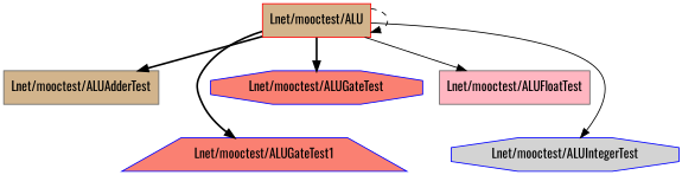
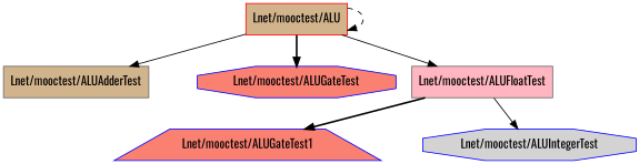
  digraph {
    fontname=Oswald
    node [color=blue fillcolor=tan fontname=Oswald shape=box style=filled]
    edge [fontname=Oswald style=bold]
    "Lnet/mooctest/ALU" [color=red]
    "Lnet/mooctest/ALUAdderTest" [color=gray40]
    n3 [fillcolor=salmon label="Lnet/mooctest/ALUGateTest1" shape=trapezium]
    "Lnet/mooctest/ALUGateTest" [fillcolor=salmon shape=octagon]
    "Lnet/mooctest/ALUFloatTest" [color=gray40 fillcolor=lightpink]
    "Lnet/mooctest/ALUIntegerTest" [fillcolor=lightgrey shape=octagon]
    "Lnet/mooctest/ALU" -> "Lnet/mooctest/ALU" [style=dashed]
-   "Lnet/mooctest/ALU" -> "Lnet/mooctest/ALUAdderTest"
-   "Lnet/mooctest/ALU" -> n3
+   "Lnet/mooctest/ALU" -> "Lnet/mooctest/ALUAdderTest" [style=solid]
+   "Lnet/mooctest/ALUFloatTest" -> n3
    "Lnet/mooctest/ALU" -> "Lnet/mooctest/ALUGateTest"
    "Lnet/mooctest/ALU" -> "Lnet/mooctest/ALUFloatTest" [style=solid]
-   "Lnet/mooctest/ALU" -> "Lnet/mooctest/ALUIntegerTest" [style=solid]
+   "Lnet/mooctest/ALUFloatTest" -> "Lnet/mooctest/ALUIntegerTest" [style=solid]
  }
